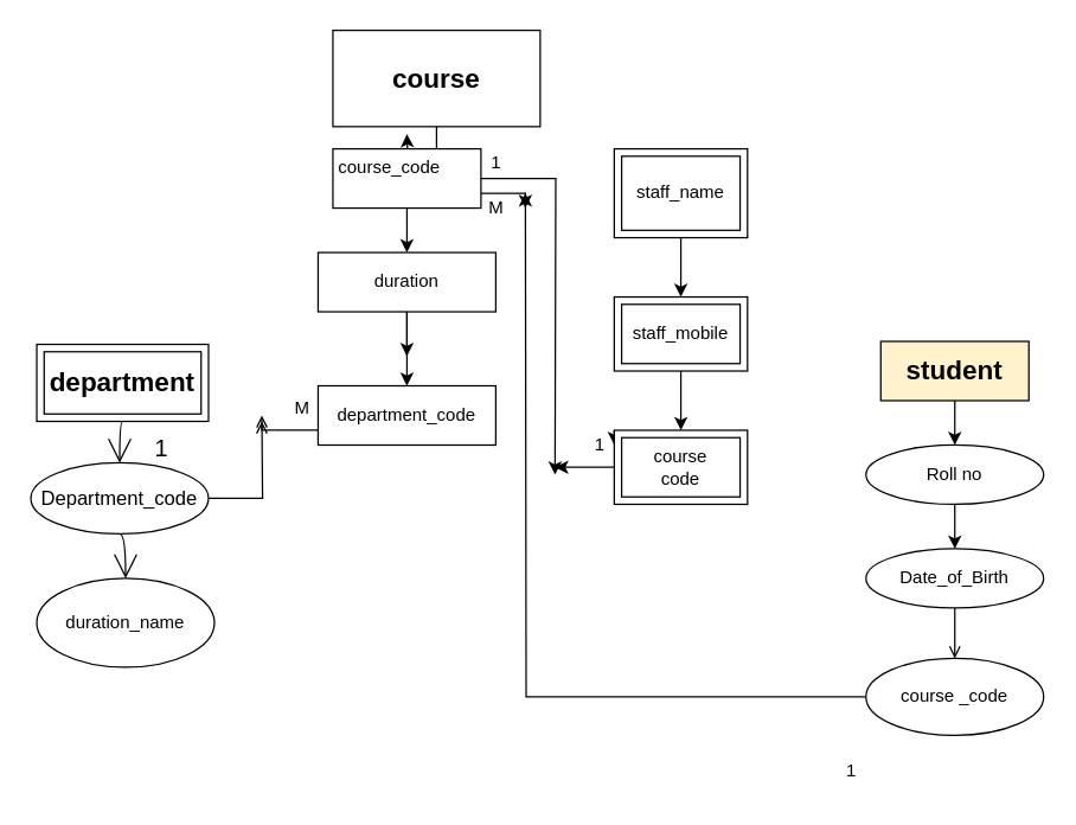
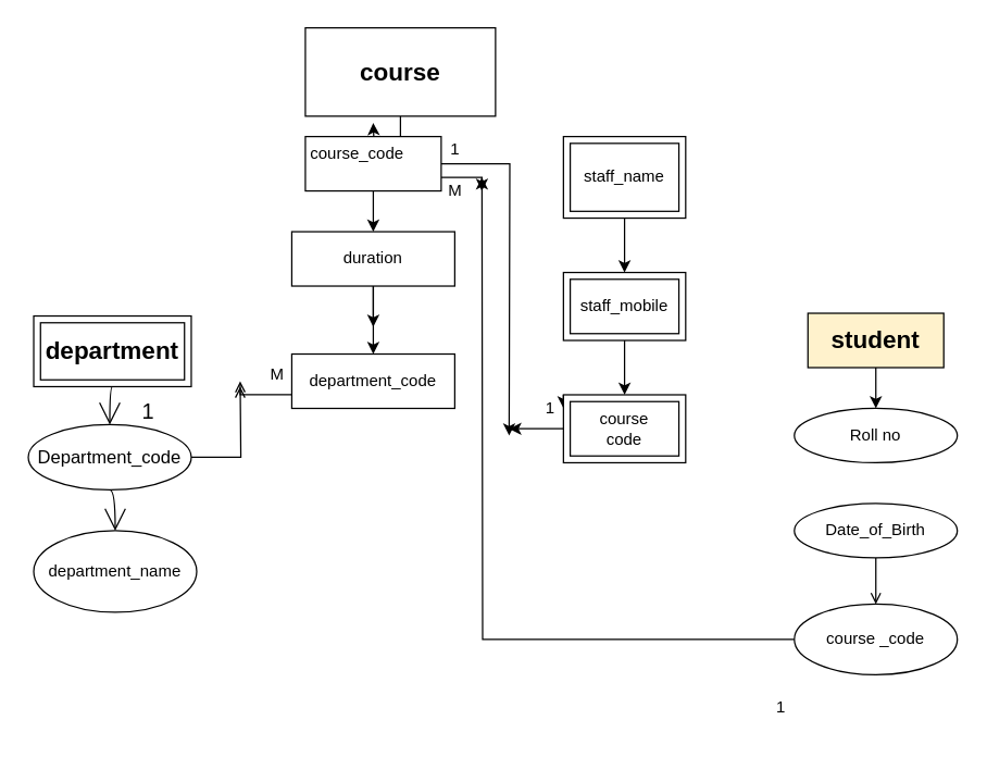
  <mxCell id="0" />
  <mxCell id="1" parent="0" />
  <mxCell id="2" style="edgeStyle=orthogonalEdgeStyle;curved=1;rounded=0;orthogonalLoop=1;jettySize=auto;html=1;exitX=0.5;exitY=1;exitDx=0;exitDy=0;entryX=0.5;entryY=0;entryDx=0;entryDy=0;fontSize=12;endArrow=open;startSize=14;endSize=14;" edge="1" parent="1" source="3" target="38"><mxGeometry relative="1" as="geometry" /></mxCell>
  <mxCell id="3" value="&lt;h2&gt;department&lt;/h2&gt;" style="shape=ext;margin=3;double=1;whiteSpace=wrap;html=1;align=center;rounded=0;" vertex="1" parent="1"><mxGeometry x="24" y="232" width="116" height="52" as="geometry" /></mxCell>
- <mxCell id="4" value="duration_name" style="ellipse;whiteSpace=wrap;html=1;align=center;rounded=0;" vertex="1" parent="1"><mxGeometry x="24" y="390" width="120" height="60" as="geometry" /></mxCell>
+ <mxCell id="4" value="department_name" style="ellipse;whiteSpace=wrap;html=1;align=center;rounded=0;" vertex="1" parent="1"><mxGeometry x="24" y="390" width="120" height="60" as="geometry" /></mxCell>
  <mxCell id="5" value="" style="edgeStyle=orthogonalEdgeStyle;rounded=0;orthogonalLoop=1;jettySize=auto;html=1;" edge="1" parent="1" source="6"><mxGeometry relative="1" as="geometry"><mxPoint x="274" y="90" as="targetPoint" /></mxGeometry></mxCell>
  <mxCell id="6" value="&lt;h2&gt;course&lt;/h2&gt;" style="rounded=0;arcSize=10;whiteSpace=wrap;html=1;align=center;" vertex="1" parent="1"><mxGeometry x="224" y="20" width="140" height="65" as="geometry" /></mxCell>
  <mxCell id="7" value="" style="edgeStyle=orthogonalEdgeStyle;rounded=0;orthogonalLoop=1;jettySize=auto;html=1;" edge="1" parent="1" source="10" target="13"><mxGeometry relative="1" as="geometry" /></mxCell>
  <mxCell id="8" value="" style="edgeStyle=orthogonalEdgeStyle;rounded=0;orthogonalLoop=1;jettySize=auto;html=1;" edge="1" parent="1" source="10"><mxGeometry relative="1" as="geometry"><mxPoint x="374" y="320" as="targetPoint" /></mxGeometry></mxCell>
  <mxCell id="9" style="edgeStyle=orthogonalEdgeStyle;rounded=0;orthogonalLoop=1;jettySize=auto;html=1;exitX=1;exitY=0.75;exitDx=0;exitDy=0;" edge="1" parent="1" source="10"><mxGeometry relative="1" as="geometry"><mxPoint x="354" y="140" as="targetPoint" /></mxGeometry></mxCell>
  <mxCell id="10" value="course_code&amp;nbsp; &amp;nbsp; &amp;nbsp; &amp;nbsp; &amp;nbsp; &amp;nbsp; &amp;nbsp;&amp;nbsp;" style="rounded=0;arcSize=10;whiteSpace=wrap;html=1;align=center;" vertex="1" parent="1"><mxGeometry x="224" y="100" width="100" height="40" as="geometry" /></mxCell>
  <mxCell id="11" value="" style="edgeStyle=orthogonalEdgeStyle;rounded=0;orthogonalLoop=1;jettySize=auto;html=1;" edge="1" parent="1" source="13"><mxGeometry relative="1" as="geometry"><mxPoint x="274" y="240" as="targetPoint" /></mxGeometry></mxCell>
  <mxCell id="12" value="" style="edgeStyle=orthogonalEdgeStyle;rounded=0;orthogonalLoop=1;jettySize=auto;html=1;" edge="1" parent="1" source="13" target="15"><mxGeometry relative="1" as="geometry" /></mxCell>
  <mxCell id="13" value="duration" style="whiteSpace=wrap;html=1;rounded=0;arcSize=10;" vertex="1" parent="1"><mxGeometry x="214" y="170" width="120" height="40" as="geometry" /></mxCell>
  <mxCell id="14" style="edgeStyle=orthogonalEdgeStyle;rounded=0;orthogonalLoop=1;jettySize=auto;html=1;exitX=0;exitY=0.75;exitDx=0;exitDy=0;fontSize=12;endArrow=open;" edge="1" parent="1" source="15"><mxGeometry relative="1" as="geometry"><mxPoint x="176" y="284" as="targetPoint" /></mxGeometry></mxCell>
  <mxCell id="15" value="department_code" style="whiteSpace=wrap;html=1;rounded=0;arcSize=10;" vertex="1" parent="1"><mxGeometry x="214" y="260" width="120" height="40" as="geometry" /></mxCell>
  <mxCell id="16" value="" style="edgeStyle=orthogonalEdgeStyle;rounded=0;orthogonalLoop=1;jettySize=auto;html=1;" edge="1" parent="1" source="17" target="19"><mxGeometry relative="1" as="geometry" /></mxCell>
  <mxCell id="17" value="staff_name" style="shape=ext;margin=3;double=1;whiteSpace=wrap;html=1;align=center;rounded=0;" vertex="1" parent="1"><mxGeometry x="414" y="100" width="90" height="60" as="geometry" /></mxCell>
  <mxCell id="18" value="" style="edgeStyle=orthogonalEdgeStyle;rounded=0;orthogonalLoop=1;jettySize=auto;html=1;" edge="1" parent="1" source="19" target="22"><mxGeometry relative="1" as="geometry" /></mxCell>
  <mxCell id="19" value="staff_mobile" style="shape=ext;margin=3;double=1;whiteSpace=wrap;html=1;align=center;rounded=0;" vertex="1" parent="1"><mxGeometry x="414" y="200" width="90" height="50" as="geometry" /></mxCell>
  <mxCell id="20" style="edgeStyle=orthogonalEdgeStyle;rounded=0;orthogonalLoop=1;jettySize=auto;html=1;exitX=0;exitY=0;exitDx=0;exitDy=0;" edge="1" parent="1" source="22"><mxGeometry relative="1" as="geometry"><mxPoint x="414" y="300" as="targetPoint" /></mxGeometry></mxCell>
  <mxCell id="21" style="edgeStyle=orthogonalEdgeStyle;rounded=0;orthogonalLoop=1;jettySize=auto;html=1;exitX=0;exitY=0.5;exitDx=0;exitDy=0;" edge="1" parent="1" source="22"><mxGeometry relative="1" as="geometry"><mxPoint x="374" y="315" as="targetPoint" /></mxGeometry></mxCell>
  <mxCell id="22" value="course&lt;br&gt;code" style="shape=ext;margin=3;double=1;whiteSpace=wrap;html=1;align=center;rounded=0;" vertex="1" parent="1"><mxGeometry x="414" y="290" width="90" height="50" as="geometry" /></mxCell>
  <mxCell id="23" value="" style="edgeStyle=orthogonalEdgeStyle;rounded=0;orthogonalLoop=1;jettySize=auto;html=1;" edge="1" parent="1" source="24" target="26"><mxGeometry relative="1" as="geometry" /></mxCell>
  <mxCell id="24" value="&lt;h2&gt;student&lt;/h2&gt;" style="whiteSpace=wrap;html=1;align=center;rounded=0;fillColor=#fff2cc;" vertex="1" parent="1"><mxGeometry x="594" y="230" width="100" height="40" as="geometry" /></mxCell>
- <mxCell id="25" value="" style="edgeStyle=orthogonalEdgeStyle;rounded=0;orthogonalLoop=1;jettySize=auto;html=1;" edge="1" parent="1" source="26" target="28"><mxGeometry relative="1" as="geometry" /></mxCell>
  <mxCell id="26" value="Roll no" style="ellipse;whiteSpace=wrap;html=1;rounded=0;" vertex="1" parent="1"><mxGeometry x="584" y="300" width="120" height="40" as="geometry" /></mxCell>
  <mxCell id="27" style="edgeStyle=orthogonalEdgeStyle;rounded=0;orthogonalLoop=1;jettySize=auto;html=1;exitX=0.5;exitY=1;exitDx=0;exitDy=0;entryX=0.5;entryY=0;entryDx=0;entryDy=0;fontSize=12;endArrow=open;" edge="1" parent="1" source="28" target="30"><mxGeometry relative="1" as="geometry" /></mxCell>
  <mxCell id="28" value="Date_of_Birth" style="ellipse;whiteSpace=wrap;html=1;rounded=0;" vertex="1" parent="1"><mxGeometry x="584" y="370" width="120" height="40" as="geometry" /></mxCell>
  <mxCell id="29" style="edgeStyle=orthogonalEdgeStyle;rounded=0;orthogonalLoop=1;jettySize=auto;html=1;exitX=0;exitY=0.5;exitDx=0;exitDy=0;" edge="1" parent="1" source="30"><mxGeometry relative="1" as="geometry"><mxPoint x="354" y="130" as="targetPoint" /></mxGeometry></mxCell>
  <mxCell id="30" value="course _code" style="ellipse;whiteSpace=wrap;html=1;rounded=0;" vertex="1" parent="1"><mxGeometry x="584" y="444" width="120" height="52" as="geometry" /></mxCell>
  <mxCell id="31" value="M" style="text;html=1;align=center;verticalAlign=middle;resizable=0;points=[];autosize=1;strokeColor=none;fillColor=none;rounded=0;" vertex="1" parent="1"><mxGeometry x="188" y="260" width="30" height="30" as="geometry" /></mxCell>
  <mxCell id="32" value="1" style="text;html=1;align=center;verticalAlign=middle;resizable=0;points=[];autosize=1;strokeColor=none;fillColor=none;rounded=0;" vertex="1" parent="1"><mxGeometry x="319" y="95" width="30" height="30" as="geometry" /></mxCell>
  <mxCell id="33" value="1" style="text;html=1;align=center;verticalAlign=middle;resizable=0;points=[];autosize=1;strokeColor=none;fillColor=none;rounded=0;" vertex="1" parent="1"><mxGeometry x="389" y="285" width="30" height="30" as="geometry" /></mxCell>
  <mxCell id="34" value="M" style="text;html=1;align=center;verticalAlign=middle;resizable=0;points=[];autosize=1;strokeColor=none;fillColor=none;rounded=0;" vertex="1" parent="1"><mxGeometry x="319" y="125" width="30" height="30" as="geometry" /></mxCell>
  <mxCell id="35" value="1" style="text;html=1;align=center;verticalAlign=middle;resizable=0;points=[];autosize=1;strokeColor=none;fillColor=none;rounded=0;" vertex="1" parent="1"><mxGeometry x="559" y="505" width="30" height="30" as="geometry" /></mxCell>
  <mxCell id="36" style="edgeStyle=orthogonalEdgeStyle;curved=1;rounded=0;orthogonalLoop=1;jettySize=auto;html=1;exitX=0.5;exitY=1;exitDx=0;exitDy=0;entryX=0.5;entryY=0;entryDx=0;entryDy=0;fontSize=12;endArrow=open;startSize=14;endSize=14;" edge="1" parent="1" source="38" target="4"><mxGeometry relative="1" as="geometry" /></mxCell>
  <mxCell id="37" style="edgeStyle=orthogonalEdgeStyle;rounded=0;orthogonalLoop=1;jettySize=auto;html=1;exitX=1;exitY=0.5;exitDx=0;exitDy=0;fontSize=12;endArrow=open;" edge="1" parent="1" source="38"><mxGeometry relative="1" as="geometry"><mxPoint x="176" y="280" as="targetPoint" /></mxGeometry></mxCell>
  <mxCell id="38" value="&lt;h5&gt;&lt;span style=&quot;font-weight: normal;&quot;&gt;Department_code&lt;/span&gt;&lt;/h5&gt;" style="ellipse;whiteSpace=wrap;html=1;fontSize=16;" vertex="1" parent="1"><mxGeometry x="20" y="312" width="120" height="48" as="geometry" /></mxCell>
  <mxCell id="39" value="1" style="text;html=1;align=center;verticalAlign=middle;resizable=0;points=[];autosize=1;strokeColor=none;fillColor=none;fontSize=16;" vertex="1" parent="1"><mxGeometry x="92" y="286" width="32" height="32" as="geometry" /></mxCell>
